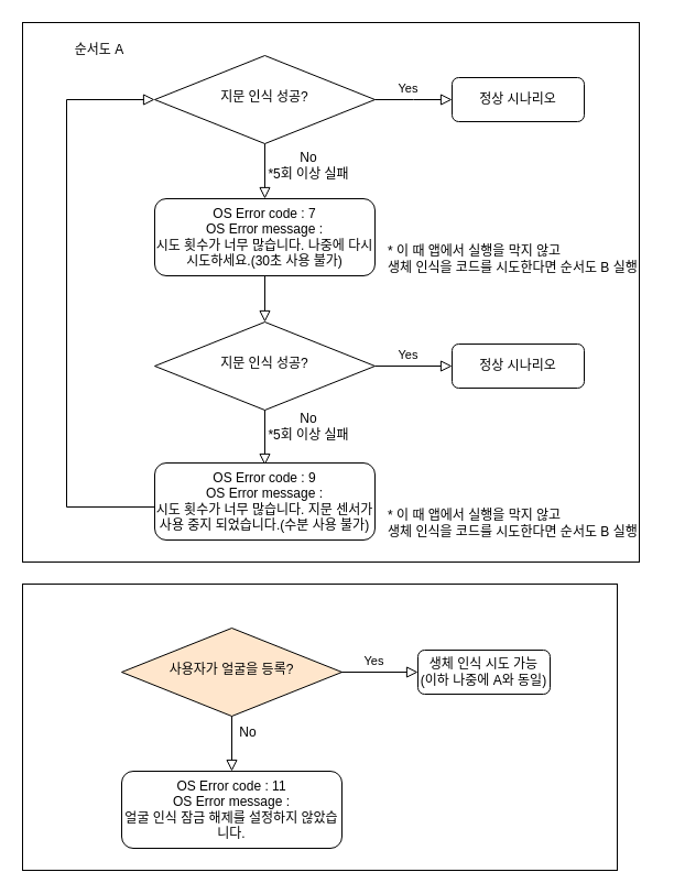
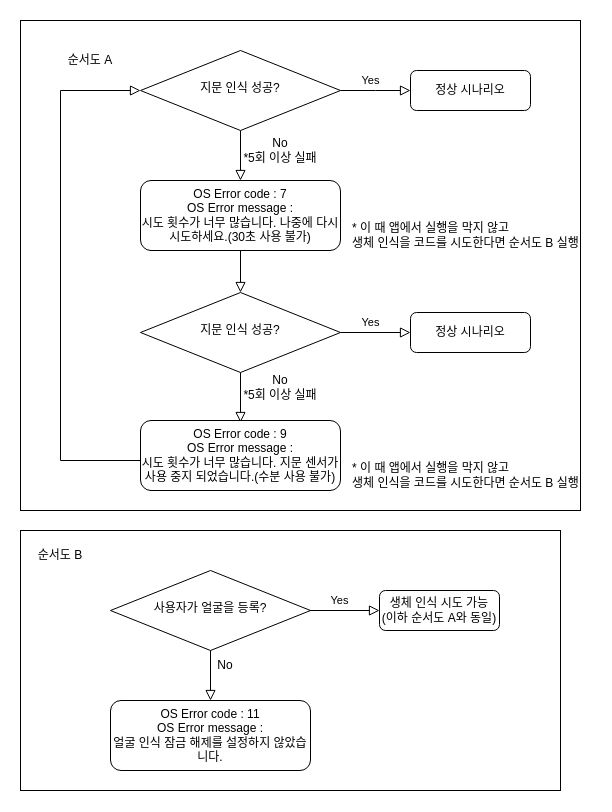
  <mxCell id="0" />
  <mxCell id="1" parent="0" />
  <mxCell id="2" value="" style="rounded=0;whiteSpace=wrap;html=1;" vertex="1" parent="1"><mxGeometry x="20" y="20" width="560" height="490" as="geometry" /></mxCell>
  <mxCell id="3" value="" style="rounded=0;whiteSpace=wrap;html=1;" vertex="1" parent="1"><mxGeometry x="20" y="530" width="540" height="260" as="geometry" /></mxCell>
  <mxCell id="4" value="" style="rounded=0;html=1;jettySize=auto;orthogonalLoop=1;fontSize=11;endArrow=block;endFill=0;endSize=8;strokeWidth=1;shadow=0;labelBackgroundColor=none;edgeStyle=orthogonalEdgeStyle;" parent="1" edge="1"><mxGeometry relative="1" as="geometry"><mxPoint x="240" y="130" as="sourcePoint" /><mxPoint x="240" y="180" as="targetPoint" /></mxGeometry></mxCell>
  <mxCell id="5" value="지문 인식 성공?" style="rhombus;whiteSpace=wrap;html=1;shadow=0;fontFamily=Helvetica;fontSize=12;align=center;strokeWidth=1;spacing=6;spacingTop=-4;" vertex="1" parent="1"><mxGeometry x="140" y="50" width="200" height="80" as="geometry" /></mxCell>
  <mxCell id="6" value="Yes" style="edgeStyle=orthogonalEdgeStyle;rounded=0;html=1;jettySize=auto;orthogonalLoop=1;fontSize=11;endArrow=block;endFill=0;endSize=8;strokeWidth=1;shadow=0;labelBackgroundColor=none;exitX=1;exitY=0.5;exitDx=0;exitDy=0;" edge="1" parent="1" source="5"><mxGeometry x="-0.149" y="10" relative="1" as="geometry"><mxPoint as="offset" /><mxPoint x="300" y="350" as="sourcePoint" /><mxPoint x="410" y="90" as="targetPoint" /></mxGeometry></mxCell>
  <mxCell id="7" value="정상 시나리오" style="rounded=1;whiteSpace=wrap;html=1;fontSize=12;glass=0;strokeWidth=1;shadow=0;" vertex="1" parent="1"><mxGeometry x="410" y="70" width="120" height="40" as="geometry" /></mxCell>
  <mxCell id="8" value="No&lt;br&gt;*5회 이상 실패" style="text;html=1;strokeColor=none;fillColor=none;align=center;verticalAlign=middle;whiteSpace=wrap;rounded=0;" vertex="1" parent="1"><mxGeometry x="235" y="135" width="90" height="30" as="geometry" /></mxCell>
  <mxCell id="9" value="OS Error code : 7&lt;br&gt;OS Error message :&lt;br&gt;시도 횟수가 너무 많습니다. 나중에 다시 시도하세요.(30초 사용 불가)" style="rounded=1;whiteSpace=wrap;html=1;fontSize=12;glass=0;strokeWidth=1;shadow=0;" vertex="1" parent="1"><mxGeometry x="140" y="180" width="200" height="70" as="geometry" /></mxCell>
  <mxCell id="10" value="지문 인식 성공?" style="rhombus;whiteSpace=wrap;html=1;shadow=0;fontFamily=Helvetica;fontSize=12;align=center;strokeWidth=1;spacing=6;spacingTop=-4;" vertex="1" parent="1"><mxGeometry x="140" y="292" width="200" height="80" as="geometry" /></mxCell>
  <mxCell id="11" value="" style="rounded=0;html=1;jettySize=auto;orthogonalLoop=1;fontSize=11;endArrow=block;endFill=0;endSize=8;strokeWidth=1;shadow=0;labelBackgroundColor=none;edgeStyle=orthogonalEdgeStyle;" edge="1" parent="1"><mxGeometry relative="1" as="geometry"><mxPoint x="240" y="372" as="sourcePoint" /><mxPoint x="240" y="422" as="targetPoint" /></mxGeometry></mxCell>
  <mxCell id="12" value="No&lt;br&gt;*5회 이상 실패" style="text;html=1;strokeColor=none;fillColor=none;align=center;verticalAlign=middle;whiteSpace=wrap;rounded=0;" vertex="1" parent="1"><mxGeometry x="235" y="372" width="90" height="30" as="geometry" /></mxCell>
  <mxCell id="13" value="" style="rounded=0;html=1;jettySize=auto;orthogonalLoop=1;fontSize=11;endArrow=block;endFill=0;endSize=8;strokeWidth=1;shadow=0;labelBackgroundColor=none;edgeStyle=orthogonalEdgeStyle;exitX=0.5;exitY=1;exitDx=0;exitDy=0;entryX=0.5;entryY=0;entryDx=0;entryDy=0;" edge="1" parent="1" source="9" target="10"><mxGeometry relative="1" as="geometry"><mxPoint x="250" y="382" as="sourcePoint" /><mxPoint x="240" y="290" as="targetPoint" /><Array as="points"><mxPoint x="240" y="250" /></Array></mxGeometry></mxCell>
  <mxCell id="14" value="OS Error code : 9&lt;br&gt;OS Error message :&lt;br&gt;시도 횟수가 너무 많습니다. 지문 센서가 사용 중지 되었습니다.(수분 사용 불가)" style="rounded=1;whiteSpace=wrap;html=1;fontSize=12;glass=0;strokeWidth=1;shadow=0;" vertex="1" parent="1"><mxGeometry x="140" y="420" width="200" height="70" as="geometry" /></mxCell>
  <mxCell id="15" value="&lt;br&gt;" style="edgeStyle=orthogonalEdgeStyle;rounded=0;html=1;jettySize=auto;orthogonalLoop=1;fontSize=11;endArrow=block;endFill=0;endSize=8;strokeWidth=1;shadow=0;labelBackgroundColor=none;entryX=0;entryY=0.5;entryDx=0;entryDy=0;exitX=0;exitY=0.5;exitDx=0;exitDy=0;" edge="1" parent="1" source="14" target="5"><mxGeometry x="-0.121" y="20" relative="1" as="geometry"><mxPoint as="offset" /><mxPoint x="170" y="401.5" as="sourcePoint" /><mxPoint x="10" y="121.5" as="targetPoint" /><Array as="points"><mxPoint x="140" y="460" /><mxPoint x="60" y="460" /><mxPoint x="60" y="90" /></Array></mxGeometry></mxCell>
  <mxCell id="16" value="* 이 때 앱에서 실행을 막지 않고&lt;br&gt;생체 인식을 코드를 시도한다면 순서도 B 실행" style="text;html=1;strokeColor=none;fillColor=none;align=left;verticalAlign=middle;whiteSpace=wrap;rounded=0;" vertex="1" parent="1"><mxGeometry x="350" y="220" width="240" height="30" as="geometry" /></mxCell>
- <mxCell id="17" value="사용자가 얼굴을 등록?" style="rhombus;whiteSpace=wrap;html=1;shadow=0;fontFamily=Helvetica;fontSize=12;align=center;strokeWidth=1;spacing=6;spacingTop=-4;fillColor=#ffe6cc;" vertex="1" parent="1"><mxGeometry x="110" y="570" width="200" height="80" as="geometry" /></mxCell>
- <mxCell id="18" value="순서도 A" style="text;html=1;strokeColor=none;fillColor=none;align=center;verticalAlign=middle;whiteSpace=wrap;rounded=0;" vertex="1" parent="1"><mxGeometry x="60" y="30" width="60" height="30" as="geometry" /></mxCell>
+ <mxCell id="17" value="사용자가 얼굴을 등록?" style="rhombus;whiteSpace=wrap;html=1;shadow=0;fontFamily=Helvetica;fontSize=12;align=center;strokeWidth=1;spacing=6;spacingTop=-4;" vertex="1" parent="1"><mxGeometry x="110" y="570" width="200" height="80" as="geometry" /></mxCell>
+ <mxCell id="18" value="순서도 A" style="text;html=1;strokeColor=none;fillColor=none;align=center;verticalAlign=middle;whiteSpace=wrap;rounded=0;" vertex="1" parent="1"><mxGeometry x="60" y="45" width="60" height="30" as="geometry" /></mxCell>
+ <mxCell id="19" value="순서도 B" style="text;html=1;strokeColor=none;fillColor=none;align=center;verticalAlign=middle;whiteSpace=wrap;rounded=0;" vertex="1" parent="1"><mxGeometry x="30" y="540" width="60" height="30" as="geometry" /></mxCell>
  <mxCell id="20" value="* 이 때 앱에서 실행을 막지 않고&lt;br&gt;생체 인식을 코드를 시도한다면 순서도 B 실행" style="text;html=1;strokeColor=none;fillColor=none;align=left;verticalAlign=middle;whiteSpace=wrap;rounded=0;" vertex="1" parent="1"><mxGeometry x="350" y="460" width="240" height="30" as="geometry" /></mxCell>
  <mxCell id="21" value="" style="rounded=0;html=1;jettySize=auto;orthogonalLoop=1;fontSize=11;endArrow=block;endFill=0;endSize=8;strokeWidth=1;shadow=0;labelBackgroundColor=none;edgeStyle=orthogonalEdgeStyle;" edge="1" parent="1"><mxGeometry relative="1" as="geometry"><mxPoint x="210" y="650" as="sourcePoint" /><mxPoint x="210" y="700" as="targetPoint" /></mxGeometry></mxCell>
  <mxCell id="22" value="No" style="text;html=1;strokeColor=none;fillColor=none;align=center;verticalAlign=middle;whiteSpace=wrap;rounded=0;" vertex="1" parent="1"><mxGeometry x="180" y="650" width="90" height="30" as="geometry" /></mxCell>
  <mxCell id="23" value="Yes" style="edgeStyle=orthogonalEdgeStyle;rounded=0;html=1;jettySize=auto;orthogonalLoop=1;fontSize=11;endArrow=block;endFill=0;endSize=8;strokeWidth=1;shadow=0;labelBackgroundColor=none;exitX=1;exitY=0.5;exitDx=0;exitDy=0;" edge="1" parent="1"><mxGeometry x="-0.149" y="10" relative="1" as="geometry"><mxPoint as="offset" /><mxPoint x="309" y="610" as="sourcePoint" /><mxPoint x="379" y="610" as="targetPoint" /></mxGeometry></mxCell>
- <mxCell id="24" value="생체 인식 시도 가능&lt;br&gt;(이하 나중에 A와 동일)" style="rounded=1;whiteSpace=wrap;html=1;fontSize=12;glass=0;strokeWidth=1;shadow=0;" vertex="1" parent="1"><mxGeometry x="379" y="590" width="120" height="40" as="geometry" /></mxCell>
+ <mxCell id="24" value="생체 인식 시도 가능&lt;br&gt;(이하 순서도 A와 동일)" style="rounded=1;whiteSpace=wrap;html=1;fontSize=12;glass=0;strokeWidth=1;shadow=0;" vertex="1" parent="1"><mxGeometry x="379" y="590" width="120" height="40" as="geometry" /></mxCell>
  <mxCell id="25" value="OS Error code : 11&lt;br&gt;OS Error message :&lt;br&gt;얼굴 인식 잠금 해제를 설정하지 않았습니다." style="rounded=1;whiteSpace=wrap;html=1;fontSize=12;glass=0;strokeWidth=1;shadow=0;" vertex="1" parent="1"><mxGeometry x="110" y="700" width="200" height="70" as="geometry" /></mxCell>
  <mxCell id="26" value="Yes" style="edgeStyle=orthogonalEdgeStyle;rounded=0;html=1;jettySize=auto;orthogonalLoop=1;fontSize=11;endArrow=block;endFill=0;endSize=8;strokeWidth=1;shadow=0;labelBackgroundColor=none;exitX=1;exitY=0.5;exitDx=0;exitDy=0;" edge="1" parent="1"><mxGeometry x="-0.149" y="10" relative="1" as="geometry"><mxPoint as="offset" /><mxPoint x="340" y="332" as="sourcePoint" /><mxPoint x="410" y="332" as="targetPoint" /></mxGeometry></mxCell>
  <mxCell id="27" value="정상 시나리오" style="rounded=1;whiteSpace=wrap;html=1;fontSize=12;glass=0;strokeWidth=1;shadow=0;" vertex="1" parent="1"><mxGeometry x="410" y="312" width="120" height="40" as="geometry" /></mxCell>
